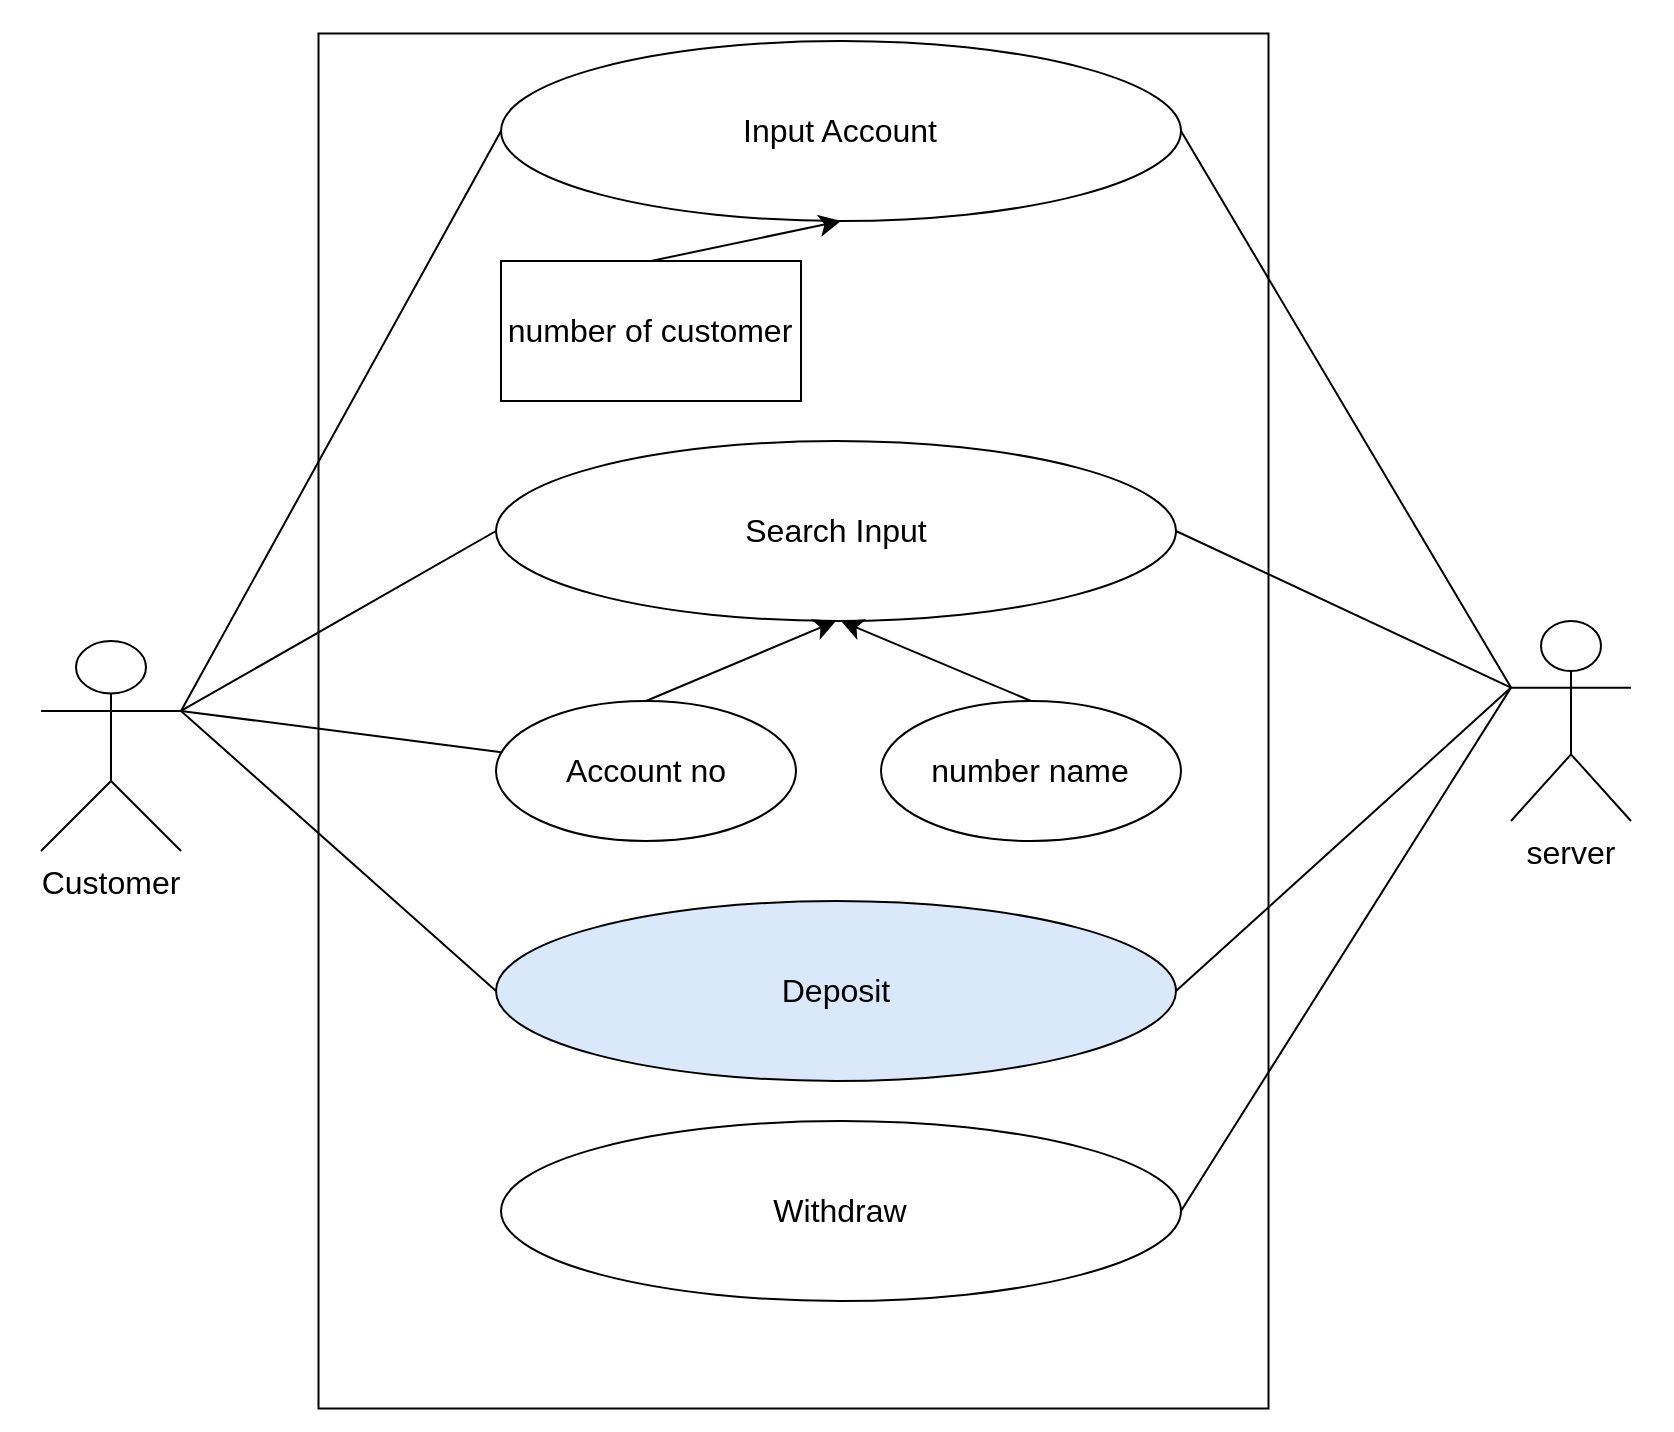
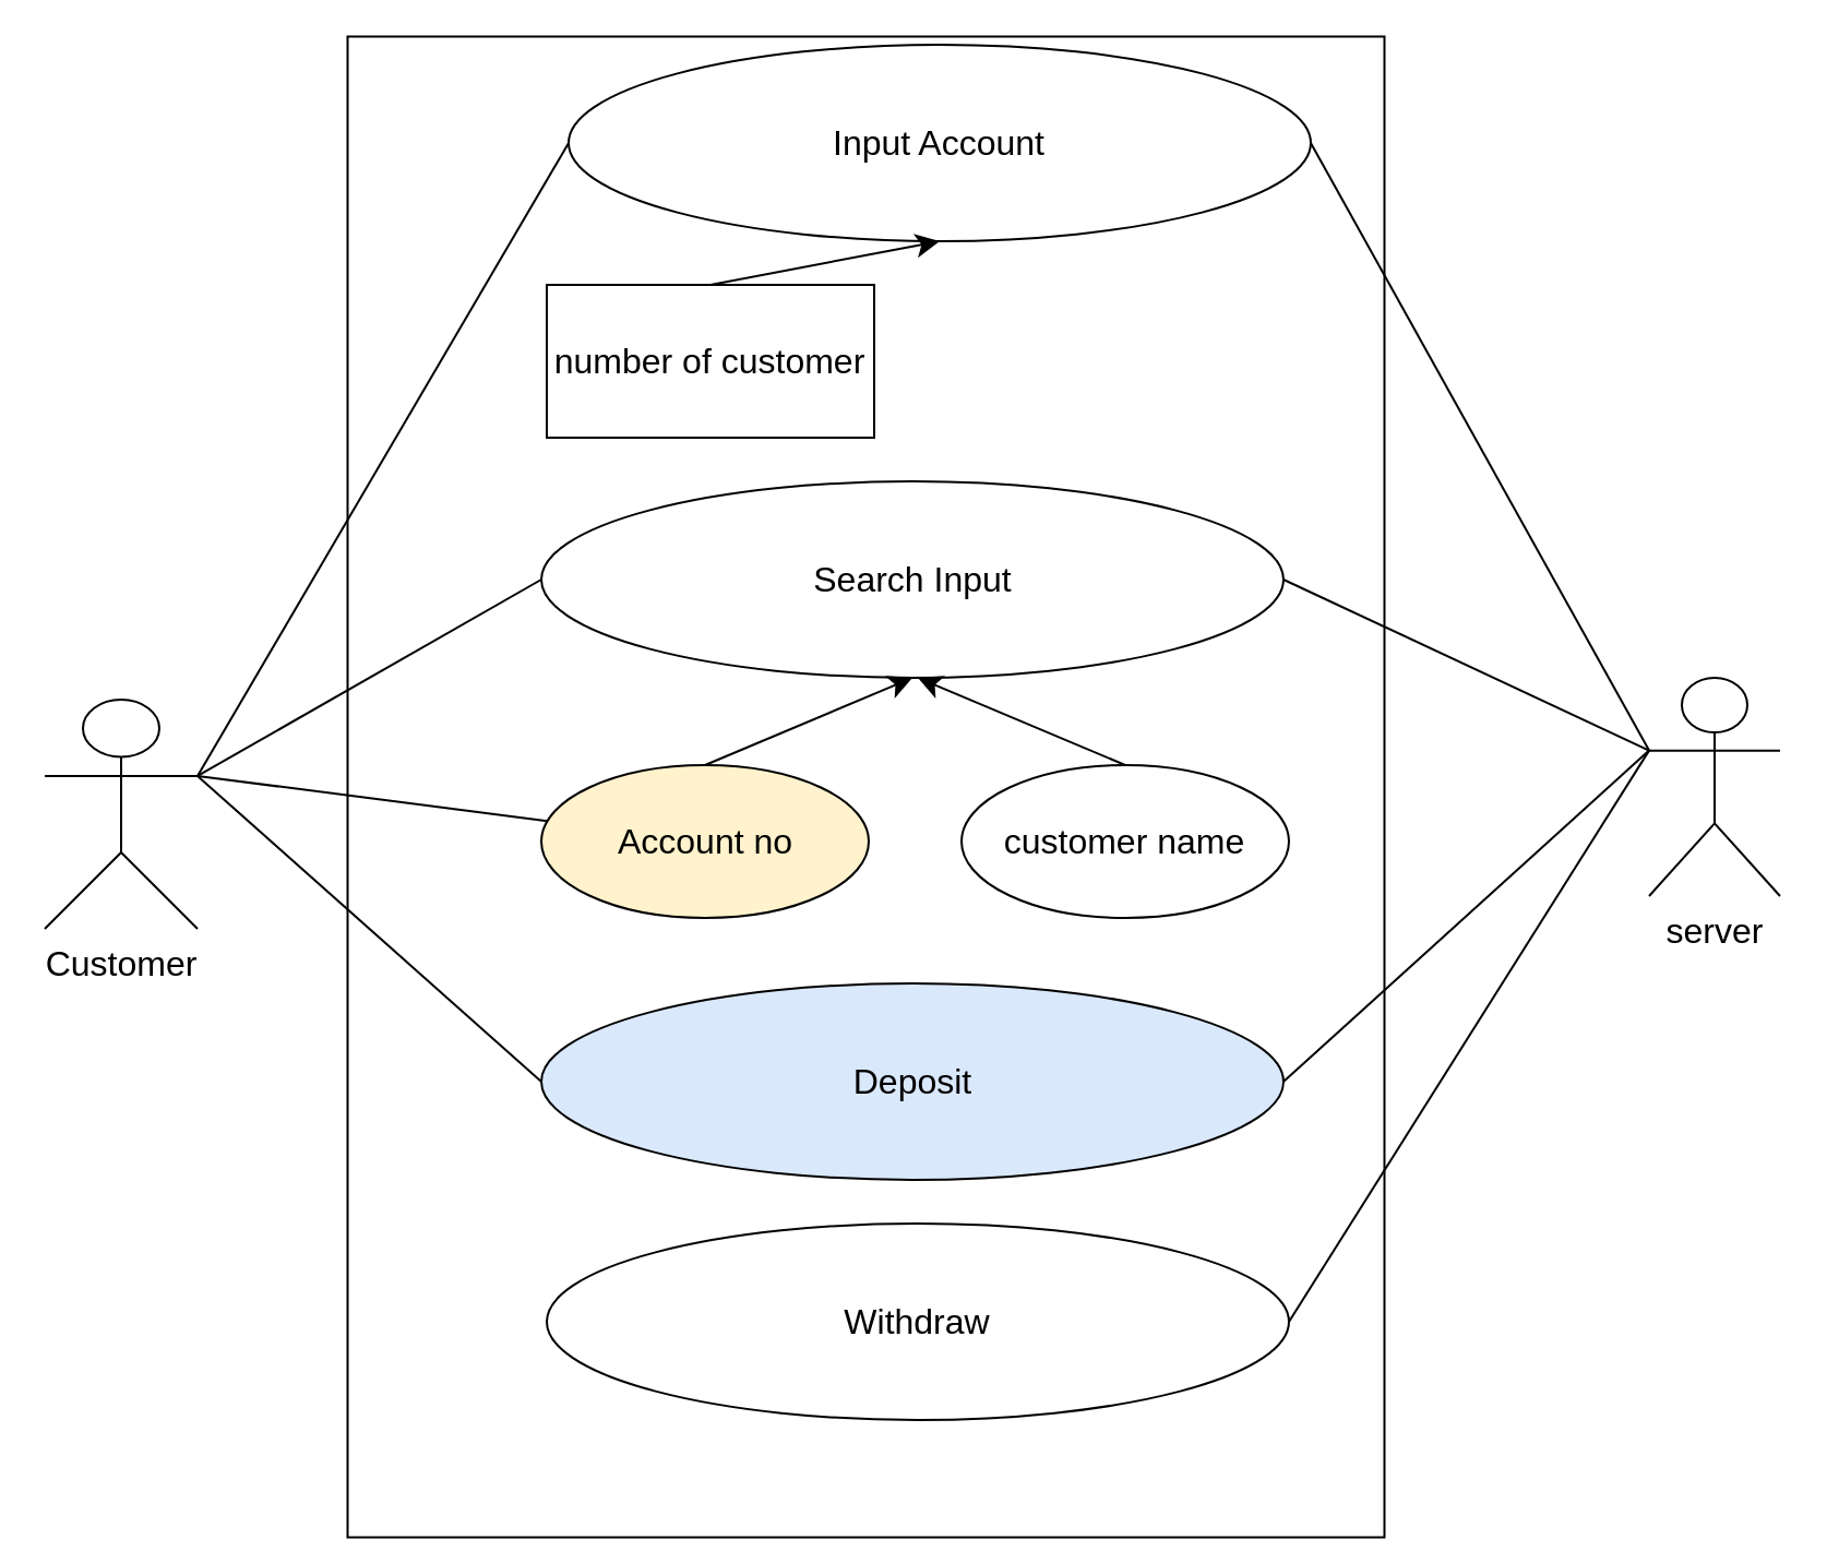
  <mxCell id="0" />
  <mxCell id="1" parent="0" />
  <mxCell id="2" value="" style="rounded=0;whiteSpace=wrap;html=1;fontSize=16;rotation=90;" vertex="1" parent="1"><mxGeometry x="52.5" y="122.5" width="687.5" height="475" as="geometry" /></mxCell>
  <mxCell id="3" value="Customer" style="shape=umlActor;verticalLabelPosition=bottom;verticalAlign=top;html=1;outlineConnect=0;fontSize=16;" vertex="1" parent="1"><mxGeometry x="20" y="320" width="70" height="105" as="geometry" /></mxCell>
- <mxCell id="4" value="Input Account" style="ellipse;whiteSpace=wrap;html=1;fontSize=16;" vertex="1" parent="1"><mxGeometry x="250" y="20" width="340" height="90" as="geometry" /></mxCell>
+ <mxCell id="4" value="Input Account" style="ellipse;whiteSpace=wrap;html=1;fontSize=16;" vertex="1" parent="1"><mxGeometry x="260" y="20" width="340" height="90" as="geometry" /></mxCell>
  <mxCell id="5" value="Search Input" style="ellipse;whiteSpace=wrap;html=1;fontSize=16;" vertex="1" parent="1"><mxGeometry x="247.5" y="220" width="340" height="90" as="geometry" /></mxCell>
  <mxCell id="6" value="Deposit" style="ellipse;whiteSpace=wrap;html=1;fontSize=16;fillColor=#dae8fc;" vertex="1" parent="1"><mxGeometry x="247.5" y="450" width="340" height="90" as="geometry" /></mxCell>
  <mxCell id="7" value="Withdraw" style="ellipse;whiteSpace=wrap;html=1;fontSize=16;" vertex="1" parent="1"><mxGeometry x="250" y="560" width="340" height="90" as="geometry" /></mxCell>
  <mxCell id="8" value="number of customer" style="whiteSpace=wrap;html=1;fontSize=16;rounded=0;" vertex="1" parent="1"><mxGeometry x="250" y="130" width="150" height="70" as="geometry" /></mxCell>
- <mxCell id="9" value="Account no" style="ellipse;whiteSpace=wrap;html=1;fontSize=16;" vertex="1" parent="1"><mxGeometry x="247.5" y="350" width="150" height="70" as="geometry" /></mxCell>
- <mxCell id="10" value="number name" style="ellipse;whiteSpace=wrap;html=1;fontSize=16;" vertex="1" parent="1"><mxGeometry x="440" y="350" width="150" height="70" as="geometry" /></mxCell>
+ <mxCell id="9" value="Account no" style="ellipse;whiteSpace=wrap;html=1;fontSize=16;fillColor=#fff2cc;" vertex="1" parent="1"><mxGeometry x="247.5" y="350" width="150" height="70" as="geometry" /></mxCell>
+ <mxCell id="10" value="customer name" style="ellipse;whiteSpace=wrap;html=1;fontSize=16;" vertex="1" parent="1"><mxGeometry x="440" y="350" width="150" height="70" as="geometry" /></mxCell>
  <mxCell id="11" style="edgeStyle=none;curved=1;rounded=0;orthogonalLoop=1;jettySize=auto;html=1;exitX=1;exitY=0.5;exitDx=0;exitDy=0;fontSize=12;startSize=8;endSize=8;" edge="1" parent="1" source="2" target="2"><mxGeometry relative="1" as="geometry" /></mxCell>
  <mxCell id="12" value="" style="endArrow=classic;html=1;rounded=0;fontSize=12;startSize=8;endSize=8;curved=1;entryX=0.5;entryY=1;entryDx=0;entryDy=0;exitX=0.5;exitY=0;exitDx=0;exitDy=0;" edge="1" parent="1" source="9" target="5"><mxGeometry width="50" height="50" relative="1" as="geometry"><mxPoint x="370" y="420" as="sourcePoint" /><mxPoint x="420" y="370" as="targetPoint" /></mxGeometry></mxCell>
  <mxCell id="13" value="" style="endArrow=classic;html=1;rounded=0;fontSize=12;startSize=8;endSize=8;curved=1;exitX=0.5;exitY=0;exitDx=0;exitDy=0;" edge="1" parent="1" source="10"><mxGeometry width="50" height="50" relative="1" as="geometry"><mxPoint x="370" y="420" as="sourcePoint" /><mxPoint x="420" y="310" as="targetPoint" /></mxGeometry></mxCell>
  <mxCell id="14" value="" style="endArrow=classic;html=1;rounded=0;fontSize=12;startSize=8;endSize=8;curved=1;entryX=0.5;entryY=1;entryDx=0;entryDy=0;exitX=0.5;exitY=0;exitDx=0;exitDy=0;" edge="1" parent="1" source="8" target="4"><mxGeometry width="50" height="50" relative="1" as="geometry"><mxPoint x="355" y="140" as="sourcePoint" /><mxPoint x="405" y="90" as="targetPoint" /></mxGeometry></mxCell>
  <mxCell id="15" value="server" style="shape=umlActor;verticalLabelPosition=bottom;verticalAlign=top;html=1;outlineConnect=0;fontSize=16;" vertex="1" parent="1"><mxGeometry x="755" y="310" width="60" height="100" as="geometry" /></mxCell>
  <mxCell id="16" value="" style="endArrow=none;html=1;rounded=0;fontSize=12;startSize=8;endSize=8;curved=1;exitX=1;exitY=0.333;exitDx=0;exitDy=0;exitPerimeter=0;entryX=0;entryY=0.5;entryDx=0;entryDy=0;" edge="1" parent="1" source="3" target="4"><mxGeometry width="50" height="50" relative="1" as="geometry"><mxPoint x="100" y="370" as="sourcePoint" /><mxPoint x="150" y="320" as="targetPoint" /></mxGeometry></mxCell>
  <mxCell id="17" value="" style="endArrow=none;html=1;rounded=0;fontSize=12;startSize=8;endSize=8;curved=1;entryX=0;entryY=0.5;entryDx=0;entryDy=0;exitX=1;exitY=0.333;exitDx=0;exitDy=0;exitPerimeter=0;" edge="1" parent="1" source="3" target="5"><mxGeometry width="50" height="50" relative="1" as="geometry"><mxPoint x="90" y="350" as="sourcePoint" /><mxPoint x="260" y="75" as="targetPoint" /></mxGeometry></mxCell>
  <mxCell id="18" value="" style="endArrow=none;html=1;rounded=0;fontSize=12;startSize=8;endSize=8;curved=1;entryX=0;entryY=0.5;entryDx=0;entryDy=0;exitX=1;exitY=0.333;exitDx=0;exitDy=0;exitPerimeter=0;" edge="1" parent="1" source="3" target="6"><mxGeometry width="50" height="50" relative="1" as="geometry"><mxPoint x="100" y="360" as="sourcePoint" /><mxPoint x="258" y="275" as="targetPoint" /></mxGeometry></mxCell>
  <mxCell id="19" value="" style="endArrow=none;html=1;rounded=0;fontSize=12;startSize=8;endSize=8;curved=1;exitX=1;exitY=0.333;exitDx=0;exitDy=0;exitPerimeter=0;" edge="1" parent="1" source="3" target="9"><mxGeometry width="50" height="50" relative="1" as="geometry"><mxPoint x="78.75" y="381.25" as="sourcePoint" /><mxPoint x="236.75" y="521.25" as="targetPoint" /></mxGeometry></mxCell>
  <mxCell id="20" value="" style="endArrow=none;html=1;rounded=0;fontSize=12;startSize=8;endSize=8;curved=1;exitX=0;exitY=0.333;exitDx=0;exitDy=0;exitPerimeter=0;entryX=1;entryY=0.5;entryDx=0;entryDy=0;" edge="1" parent="1" source="15" target="4"><mxGeometry width="50" height="50" relative="1" as="geometry"><mxPoint x="690" y="380" as="sourcePoint" /><mxPoint x="850" y="90" as="targetPoint" /></mxGeometry></mxCell>
  <mxCell id="21" value="" style="endArrow=none;html=1;rounded=0;fontSize=12;startSize=8;endSize=8;curved=1;exitX=0;exitY=0.333;exitDx=0;exitDy=0;exitPerimeter=0;entryX=1;entryY=0.5;entryDx=0;entryDy=0;" edge="1" parent="1" source="15" target="5"><mxGeometry width="50" height="50" relative="1" as="geometry"><mxPoint x="750" y="353" as="sourcePoint" /><mxPoint x="600" y="75" as="targetPoint" /></mxGeometry></mxCell>
  <mxCell id="22" value="" style="endArrow=none;html=1;rounded=0;fontSize=12;startSize=8;endSize=8;curved=1;exitX=0;exitY=0.333;exitDx=0;exitDy=0;exitPerimeter=0;entryX=1;entryY=0.5;entryDx=0;entryDy=0;" edge="1" parent="1" source="15" target="6"><mxGeometry width="50" height="50" relative="1" as="geometry"><mxPoint x="760" y="363" as="sourcePoint" /><mxPoint x="610" y="85" as="targetPoint" /></mxGeometry></mxCell>
  <mxCell id="23" value="" style="endArrow=none;html=1;rounded=0;fontSize=12;startSize=8;endSize=8;curved=1;exitX=0;exitY=0.333;exitDx=0;exitDy=0;exitPerimeter=0;entryX=1;entryY=0.5;entryDx=0;entryDy=0;" edge="1" parent="1" source="15" target="7"><mxGeometry width="50" height="50" relative="1" as="geometry"><mxPoint x="750" y="353" as="sourcePoint" /><mxPoint x="598" y="505" as="targetPoint" /></mxGeometry></mxCell>
